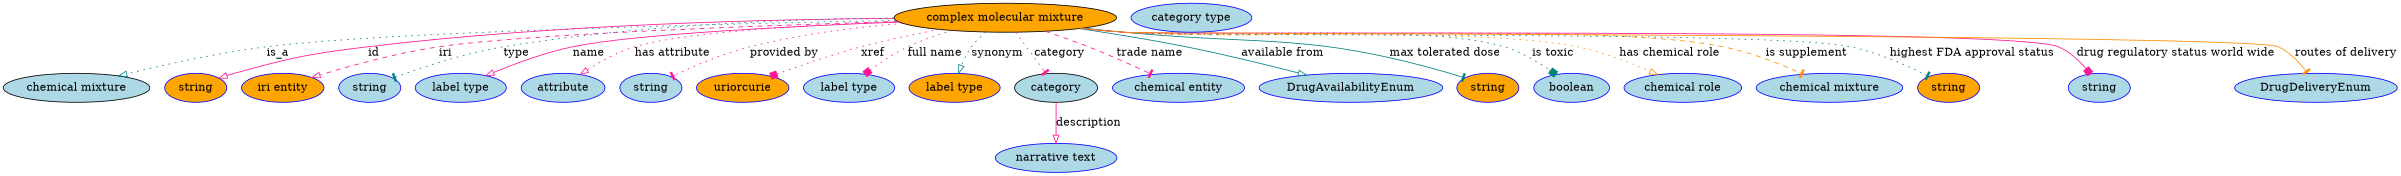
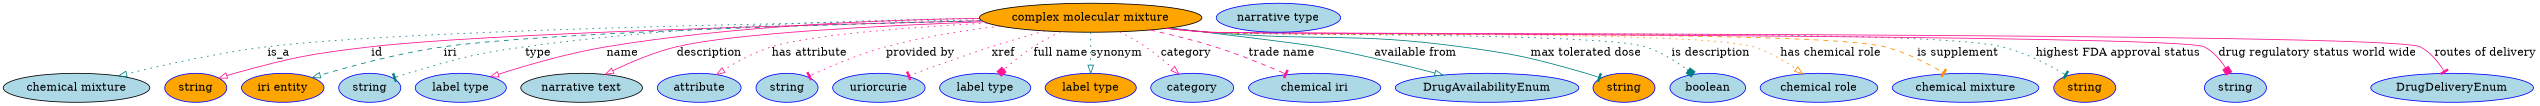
  digraph {
    node [fillcolor=lightblue style=filled color=blue]
    edge [arrowhead=onormal color=deeppink style=dotted]
    n1 [fillcolor=orange height=0.5 label="complex molecular mixture" width=3.8274 color=""]
    "chemical mixture" [height=0.5 width=2.5276 color=""]
    n3 [fillcolor=orange height=0.5 label=string width=1.0652]
    n4 [fillcolor=orange height=0.5 label="iri entity" width=1.2277]
    n5 [height=0.5 label=string width=1.0652]
    n6 [height=0.5 label="label type" width=1.5707]
-   n7 [height=0.5 label="narrative text" width=2.0943]
+   n7 [color=black height=0.5 label="narrative text" width=2.0943]
    n8 [height=0.5 label=attribute width=1.4443]
    n9 [height=0.5 label=string width=1.0652]
-   n10 [fillcolor=orange height=0.5 label=uriorcurie width=1.5887]
+   n10 [height=0.5 label=uriorcurie width=1.5887]
    n11 [height=0.5 label="label type" width=1.5707]
    n12 [fillcolor=orange height=0.5 label="label type" width=1.5707]
-   category [height=0.5 width=1.4263 color=""]
-   n14 [height=0.5 label="chemical entity" width=2.2748]
+   category [height=0.5 width=1.4263]
+   n14 [height=0.5 label="chemical iri" width=2.2748]
    n15 [height=0.5 label=DrugAvailabilityEnum width=3.1594]
    n16 [fillcolor=orange height=0.5 label=string width=1.0652]
    n17 [height=0.5 label=boolean width=1.2999]
    n18 [height=0.5 label="chemical role" width=2.022]
    n19 [height=0.5 label="chemical mixture" width=2.5276]
    n20 [fillcolor=orange height=0.5 label=string width=1.0652]
    n21 [height=0.5 label=string width=1.0652]
    n22 [height=0.5 label=DrugDeliveryEnum width=2.7984]
-   n23 [height=0.5 label="category type" width=2.0762]
+   n23 [height=0.5 label="narrative type" width=2.0762]
    n1 -> "chemical mixture" [color=teal label=is_a]
    n1 -> n3 [label=id style=solid]
-   n1 -> n4 [label=iri style=dashed]
+   n1 -> n4 [color=teal label=iri style=dashed]
    n1 -> n5 [arrowhead=tee color=teal label=type]
    n1 -> n6 [label=name style=solid]
-   category -> n7 [label=description style=solid]
+   n1 -> n7 [label=description style=solid]
    n1 -> n8 [label="has attribute"]
    n1 -> n9 [arrowhead=tee label="provided by"]
-   n1 -> n10 [arrowhead=box label=xref]
+   n1 -> n10 [arrowhead=tee label=xref]
    n1 -> n11 [arrowhead=box label="full name"]
    n1 -> n12 [color=teal label=synonym]
-   n1 -> category [arrowhead=tee label=category]
+   n1 -> category [label=category]
    n1 -> n14 [arrowhead=tee label="trade name" style=dashed]
    n1 -> n15 [color=teal label="available from" style=solid]
    n1 -> n16 [arrowhead=tee color=teal label="max tolerated dose" style=solid]
-   n1 -> n17 [arrowhead=box color=teal label="is toxic"]
+   n1 -> n17 [arrowhead=box color=teal label="is description"]
    n1 -> n18 [color=darkorange label="has chemical role"]
    n1 -> n19 [arrowhead=tee color=darkorange label="is supplement" style=dashed]
    n1 -> n20 [arrowhead=tee color=teal label="highest FDA approval status"]
    n1 -> n21 [arrowhead=box label="drug regulatory status world wide" style=solid]
-   n1 -> n22 [arrowhead=tee color=darkorange label="routes of delivery" style=solid]
+   n1 -> n22 [arrowhead=tee label="routes of delivery" style=solid]
  }
